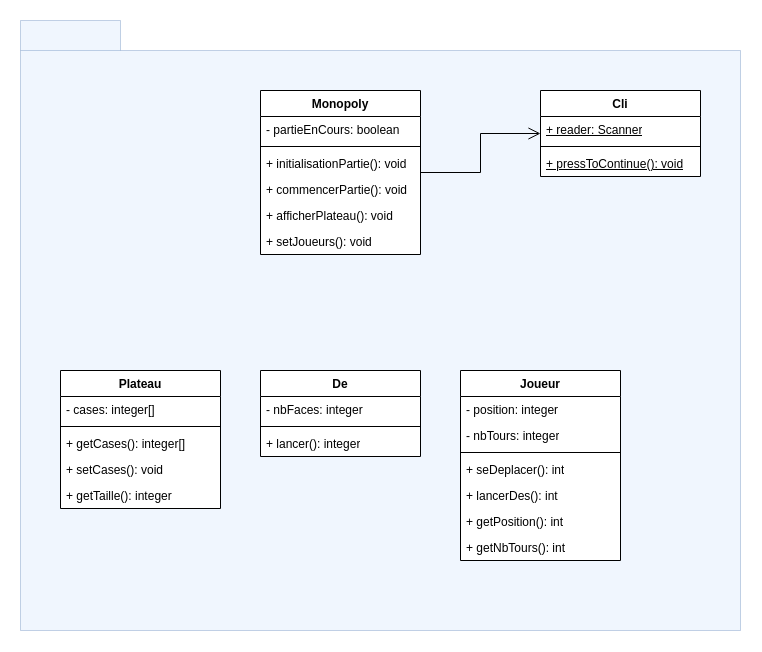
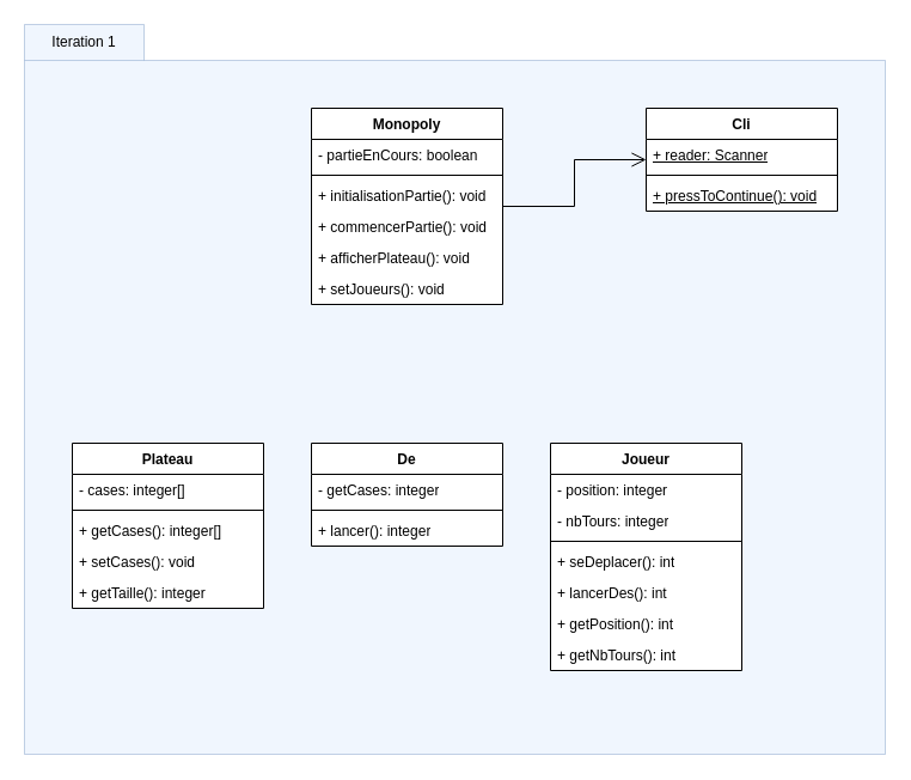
  <mxCell id="0" />
  <mxCell id="1" parent="0" />
  <mxCell id="2" value="" style="shape=folder;fontStyle=1;spacingTop=10;tabWidth=100;tabHeight=30;tabPosition=left;html=1;whiteSpace=wrap;fillColor=#dae8fc;strokeColor=#6c8ebf;opacity=40;" parent="1" vertex="1"><mxGeometry x="20" y="20" width="720" height="610" as="geometry" /></mxCell>
  <mxCell id="3" style="edgeStyle=orthogonalEdgeStyle;rounded=0;orthogonalLoop=1;jettySize=auto;html=1;endArrow=open;endFill=0;dashed=0;endSize=10;" parent="1" source="4" target="30" edge="1"><mxGeometry relative="1" as="geometry" /></mxCell>
  <mxCell id="4" value="Monopoly" style="swimlane;fontStyle=1;align=center;verticalAlign=top;childLayout=stackLayout;horizontal=1;startSize=26;horizontalStack=0;resizeParent=1;resizeParentMax=0;resizeLast=0;collapsible=1;marginBottom=0;whiteSpace=wrap;html=1;swimlaneFillColor=default;" parent="1" vertex="1"><mxGeometry x="260" y="90" width="160" height="164" as="geometry" /></mxCell>
  <mxCell id="5" value="- partieEnCours: boolean" style="text;strokeColor=none;fillColor=none;align=left;verticalAlign=top;spacingLeft=4;spacingRight=4;overflow=hidden;rotatable=0;points=[[0,0.5],[1,0.5]];portConstraint=eastwest;whiteSpace=wrap;html=1;" parent="4" vertex="1"><mxGeometry y="26" width="160" height="26" as="geometry" /></mxCell>
  <mxCell id="6" value="" style="line;strokeWidth=1;fillColor=none;align=left;verticalAlign=middle;spacingTop=-1;spacingLeft=3;spacingRight=3;rotatable=0;labelPosition=right;points=[];portConstraint=eastwest;strokeColor=inherit;" parent="4" vertex="1"><mxGeometry y="52" width="160" height="8" as="geometry" /></mxCell>
  <mxCell id="7" value="+ initialisationPartie(): void" style="text;strokeColor=none;fillColor=none;align=left;verticalAlign=top;spacingLeft=4;spacingRight=4;overflow=hidden;rotatable=0;points=[[0,0.5],[1,0.5]];portConstraint=eastwest;whiteSpace=wrap;html=1;" parent="4" vertex="1"><mxGeometry y="60" width="160" height="26" as="geometry" /></mxCell>
  <mxCell id="8" value="+ commencerPartie(): void" style="text;strokeColor=none;fillColor=none;align=left;verticalAlign=top;spacingLeft=4;spacingRight=4;overflow=hidden;rotatable=0;points=[[0,0.5],[1,0.5]];portConstraint=eastwest;whiteSpace=wrap;html=1;" parent="4" vertex="1"><mxGeometry y="86" width="160" height="26" as="geometry" /></mxCell>
  <mxCell id="9" value="+ afficherPlateau(): void" style="text;strokeColor=none;fillColor=none;align=left;verticalAlign=top;spacingLeft=4;spacingRight=4;overflow=hidden;rotatable=0;points=[[0,0.5],[1,0.5]];portConstraint=eastwest;whiteSpace=wrap;html=1;" parent="4" vertex="1"><mxGeometry y="112" width="160" height="26" as="geometry" /></mxCell>
  <mxCell id="10" value="+ setJoueurs(): void" style="text;strokeColor=none;fillColor=none;align=left;verticalAlign=top;spacingLeft=4;spacingRight=4;overflow=hidden;rotatable=0;points=[[0,0.5],[1,0.5]];portConstraint=eastwest;whiteSpace=wrap;html=1;" parent="4" vertex="1"><mxGeometry y="138" width="160" height="26" as="geometry" /></mxCell>
  <mxCell id="11" value="De" style="swimlane;fontStyle=1;align=center;verticalAlign=top;childLayout=stackLayout;horizontal=1;startSize=26;horizontalStack=0;resizeParent=1;resizeParentMax=0;resizeLast=0;collapsible=1;marginBottom=0;whiteSpace=wrap;html=1;fillColor=default;rounded=0;shadow=0;glass=0;swimlaneLine=1;gradientColor=none;swimlaneFillColor=default;" parent="1" vertex="1"><mxGeometry x="260" y="370" width="160" height="86" as="geometry" /></mxCell>
- <mxCell id="12" value="- nbFaces: integer" style="text;align=left;verticalAlign=top;spacingLeft=4;spacingRight=4;overflow=hidden;rotatable=0;points=[[0,0.5],[1,0.5]];portConstraint=eastwest;whiteSpace=wrap;html=1;" parent="11" vertex="1"><mxGeometry y="26" width="160" height="26" as="geometry" /></mxCell>
+ <mxCell id="12" value="- getCases: integer" style="text;align=left;verticalAlign=top;spacingLeft=4;spacingRight=4;overflow=hidden;rotatable=0;points=[[0,0.5],[1,0.5]];portConstraint=eastwest;whiteSpace=wrap;html=1;" parent="11" vertex="1"><mxGeometry y="26" width="160" height="26" as="geometry" /></mxCell>
  <mxCell id="13" value="" style="line;strokeWidth=1;fillColor=none;align=left;verticalAlign=middle;spacingTop=-1;spacingLeft=3;spacingRight=3;rotatable=0;labelPosition=right;points=[];portConstraint=eastwest;strokeColor=inherit;" parent="11" vertex="1"><mxGeometry y="52" width="160" height="8" as="geometry" /></mxCell>
  <mxCell id="14" value="+ lancer(): integer" style="text;align=left;verticalAlign=top;spacingLeft=4;spacingRight=4;overflow=hidden;rotatable=0;points=[[0,0.5],[1,0.5]];portConstraint=eastwest;whiteSpace=wrap;html=1;" parent="11" vertex="1"><mxGeometry y="60" width="160" height="26" as="geometry" /></mxCell>
  <mxCell id="15" value="Plateau" style="swimlane;fontStyle=1;align=center;verticalAlign=top;childLayout=stackLayout;horizontal=1;startSize=26;horizontalStack=0;resizeParent=1;resizeParentMax=0;resizeLast=0;collapsible=1;marginBottom=0;whiteSpace=wrap;html=1;swimlaneFillColor=default;" parent="1" vertex="1"><mxGeometry x="60" y="370" width="160" height="138" as="geometry" /></mxCell>
  <mxCell id="16" value="- cases: integer[]" style="text;strokeColor=none;fillColor=none;align=left;verticalAlign=top;spacingLeft=4;spacingRight=4;overflow=hidden;rotatable=0;points=[[0,0.5],[1,0.5]];portConstraint=eastwest;whiteSpace=wrap;html=1;" parent="15" vertex="1"><mxGeometry y="26" width="160" height="26" as="geometry" /></mxCell>
  <mxCell id="17" value="" style="line;strokeWidth=1;fillColor=none;align=left;verticalAlign=middle;spacingTop=-1;spacingLeft=3;spacingRight=3;rotatable=0;labelPosition=right;points=[];portConstraint=eastwest;strokeColor=inherit;" parent="15" vertex="1"><mxGeometry y="52" width="160" height="8" as="geometry" /></mxCell>
  <mxCell id="18" value="+ getCases(): integer[]" style="text;strokeColor=none;fillColor=none;align=left;verticalAlign=top;spacingLeft=4;spacingRight=4;overflow=hidden;rotatable=0;points=[[0,0.5],[1,0.5]];portConstraint=eastwest;whiteSpace=wrap;html=1;" parent="15" vertex="1"><mxGeometry y="60" width="160" height="26" as="geometry" /></mxCell>
  <mxCell id="19" value="+ setCases(): void" style="text;strokeColor=none;fillColor=none;align=left;verticalAlign=top;spacingLeft=4;spacingRight=4;overflow=hidden;rotatable=0;points=[[0,0.5],[1,0.5]];portConstraint=eastwest;whiteSpace=wrap;html=1;" parent="15" vertex="1"><mxGeometry y="86" width="160" height="26" as="geometry" /></mxCell>
  <mxCell id="20" value="+ getTaille(): integer" style="text;strokeColor=none;fillColor=none;align=left;verticalAlign=top;spacingLeft=4;spacingRight=4;overflow=hidden;rotatable=0;points=[[0,0.5],[1,0.5]];portConstraint=eastwest;whiteSpace=wrap;html=1;" parent="15" vertex="1"><mxGeometry y="112" width="160" height="26" as="geometry" /></mxCell>
  <mxCell id="21" value="Joueur" style="swimlane;fontStyle=1;align=center;verticalAlign=top;childLayout=stackLayout;horizontal=1;startSize=26;horizontalStack=0;resizeParent=1;resizeParentMax=0;resizeLast=0;collapsible=1;marginBottom=0;whiteSpace=wrap;html=1;swimlaneFillColor=default;" parent="1" vertex="1"><mxGeometry x="460" y="370" width="160" height="190" as="geometry" /></mxCell>
  <mxCell id="22" value="- position: integer" style="text;strokeColor=none;fillColor=none;align=left;verticalAlign=top;spacingLeft=4;spacingRight=4;overflow=hidden;rotatable=0;points=[[0,0.5],[1,0.5]];portConstraint=eastwest;whiteSpace=wrap;html=1;" parent="21" vertex="1"><mxGeometry y="26" width="160" height="26" as="geometry" /></mxCell>
  <mxCell id="23" value="- nbTours: integer" style="text;strokeColor=none;fillColor=none;align=left;verticalAlign=top;spacingLeft=4;spacingRight=4;overflow=hidden;rotatable=0;points=[[0,0.5],[1,0.5]];portConstraint=eastwest;whiteSpace=wrap;html=1;" parent="21" vertex="1"><mxGeometry y="52" width="160" height="26" as="geometry" /></mxCell>
  <mxCell id="24" value="" style="line;strokeWidth=1;fillColor=none;align=left;verticalAlign=middle;spacingTop=-1;spacingLeft=3;spacingRight=3;rotatable=0;labelPosition=right;points=[];portConstraint=eastwest;strokeColor=inherit;" parent="21" vertex="1"><mxGeometry y="78" width="160" height="8" as="geometry" /></mxCell>
  <mxCell id="25" value="+ seDeplacer(): int" style="text;strokeColor=none;fillColor=none;align=left;verticalAlign=top;spacingLeft=4;spacingRight=4;overflow=hidden;rotatable=0;points=[[0,0.5],[1,0.5]];portConstraint=eastwest;whiteSpace=wrap;html=1;" parent="21" vertex="1"><mxGeometry y="86" width="160" height="26" as="geometry" /></mxCell>
  <mxCell id="26" value="+ lancerDes(): int" style="text;strokeColor=none;fillColor=none;align=left;verticalAlign=top;spacingLeft=4;spacingRight=4;overflow=hidden;rotatable=0;points=[[0,0.5],[1,0.5]];portConstraint=eastwest;whiteSpace=wrap;html=1;" parent="21" vertex="1"><mxGeometry y="112" width="160" height="26" as="geometry" /></mxCell>
  <mxCell id="27" value="+ getPosition(): int" style="text;strokeColor=none;fillColor=none;align=left;verticalAlign=top;spacingLeft=4;spacingRight=4;overflow=hidden;rotatable=0;points=[[0,0.5],[1,0.5]];portConstraint=eastwest;whiteSpace=wrap;html=1;" parent="21" vertex="1"><mxGeometry y="138" width="160" height="26" as="geometry" /></mxCell>
  <mxCell id="28" value="+ getNbTours(): int" style="text;strokeColor=none;fillColor=none;align=left;verticalAlign=top;spacingLeft=4;spacingRight=4;overflow=hidden;rotatable=0;points=[[0,0.5],[1,0.5]];portConstraint=eastwest;whiteSpace=wrap;html=1;" parent="21" vertex="1"><mxGeometry y="164" width="160" height="26" as="geometry" /></mxCell>
+ <mxCell id="29" value="Iteration 1" style="text;html=1;strokeColor=none;fillColor=none;align=center;verticalAlign=middle;whiteSpace=wrap;rounded=0;" parent="1" vertex="1"><mxGeometry x="40" y="20" width="60" height="30" as="geometry" /></mxCell>
  <mxCell id="30" value="Cli" style="swimlane;fontStyle=1;align=center;verticalAlign=top;childLayout=stackLayout;horizontal=1;startSize=26;horizontalStack=0;resizeParent=1;resizeParentMax=0;resizeLast=0;collapsible=1;marginBottom=0;whiteSpace=wrap;html=1;fillColor=default;rounded=0;shadow=0;glass=0;swimlaneLine=1;gradientColor=none;swimlaneFillColor=default;" parent="1" vertex="1"><mxGeometry x="540" y="90" width="160" height="86" as="geometry" /></mxCell>
  <mxCell id="31" value="&lt;u&gt;+ reader: Scanner&lt;/u&gt;" style="text;align=left;verticalAlign=top;spacingLeft=4;spacingRight=4;overflow=hidden;rotatable=0;points=[[0,0.5],[1,0.5]];portConstraint=eastwest;whiteSpace=wrap;html=1;" parent="30" vertex="1"><mxGeometry y="26" width="160" height="26" as="geometry" /></mxCell>
  <mxCell id="32" value="" style="line;strokeWidth=1;fillColor=none;align=left;verticalAlign=middle;spacingTop=-1;spacingLeft=3;spacingRight=3;rotatable=0;labelPosition=right;points=[];portConstraint=eastwest;strokeColor=inherit;" parent="30" vertex="1"><mxGeometry y="52" width="160" height="8" as="geometry" /></mxCell>
  <mxCell id="33" value="&lt;u&gt;+ pressToContinue(): void&lt;br&gt;&lt;/u&gt;" style="text;align=left;verticalAlign=top;spacingLeft=4;spacingRight=4;overflow=hidden;rotatable=0;points=[[0,0.5],[1,0.5]];portConstraint=eastwest;whiteSpace=wrap;html=1;" parent="30" vertex="1"><mxGeometry y="60" width="160" height="26" as="geometry" /></mxCell>
